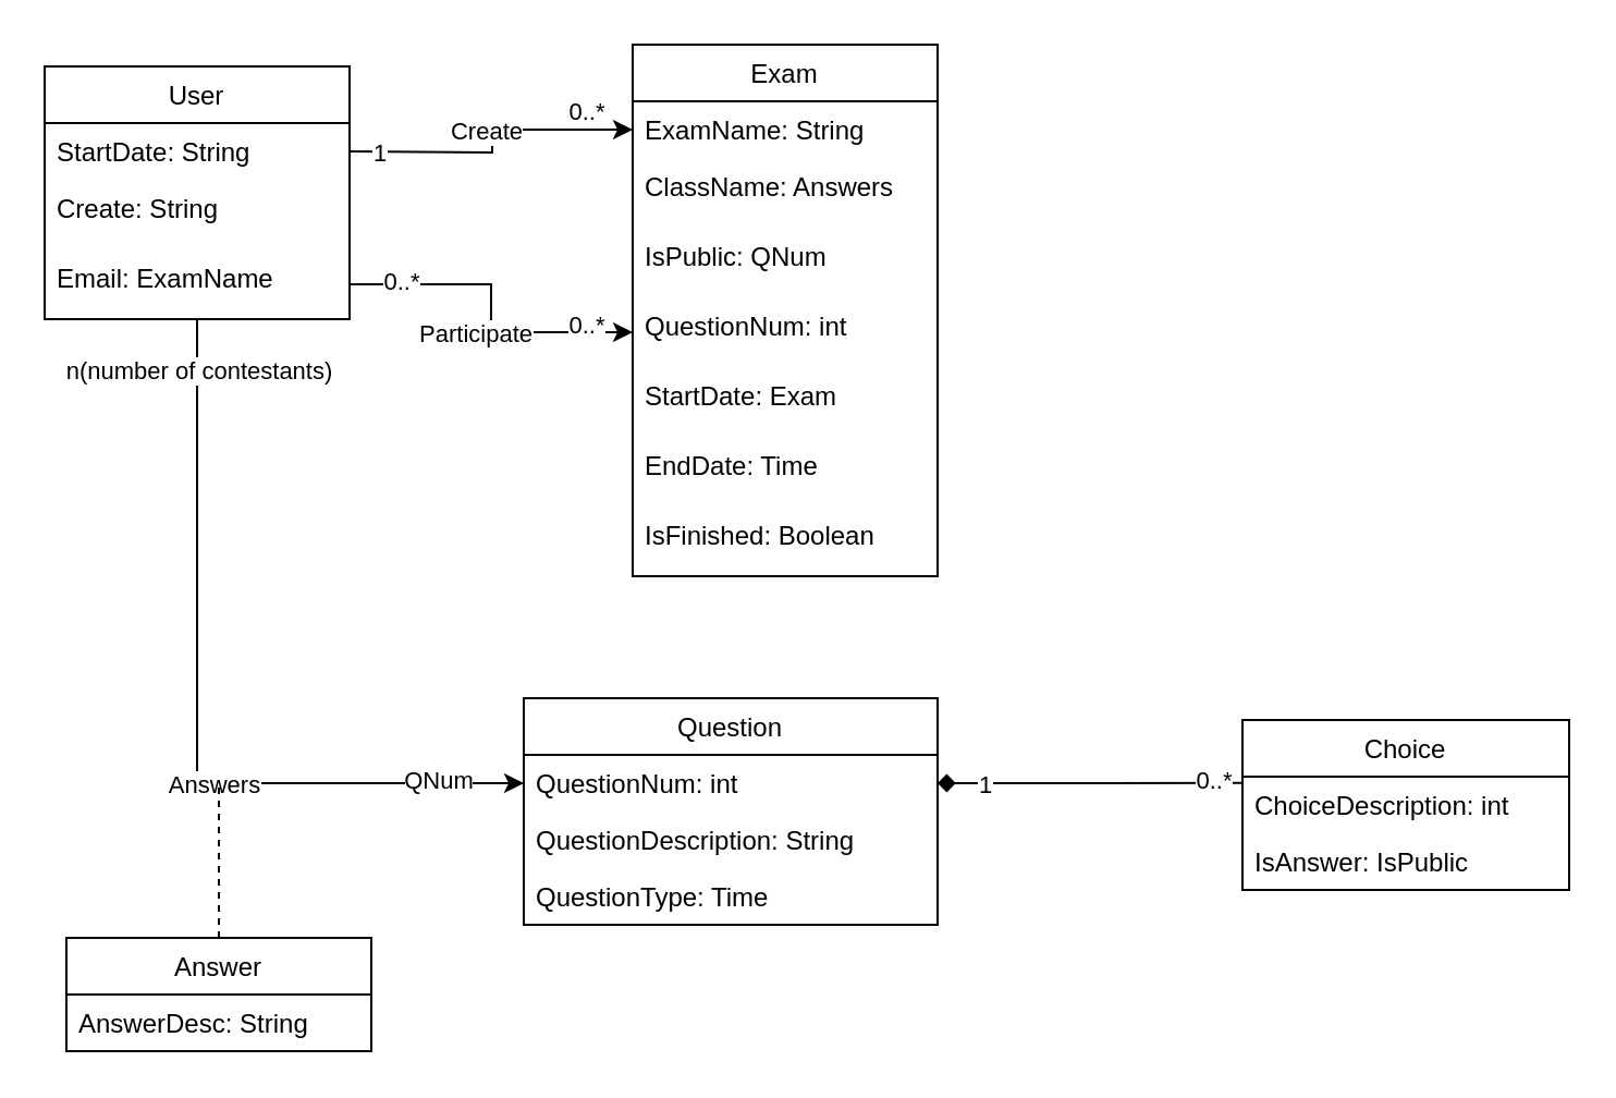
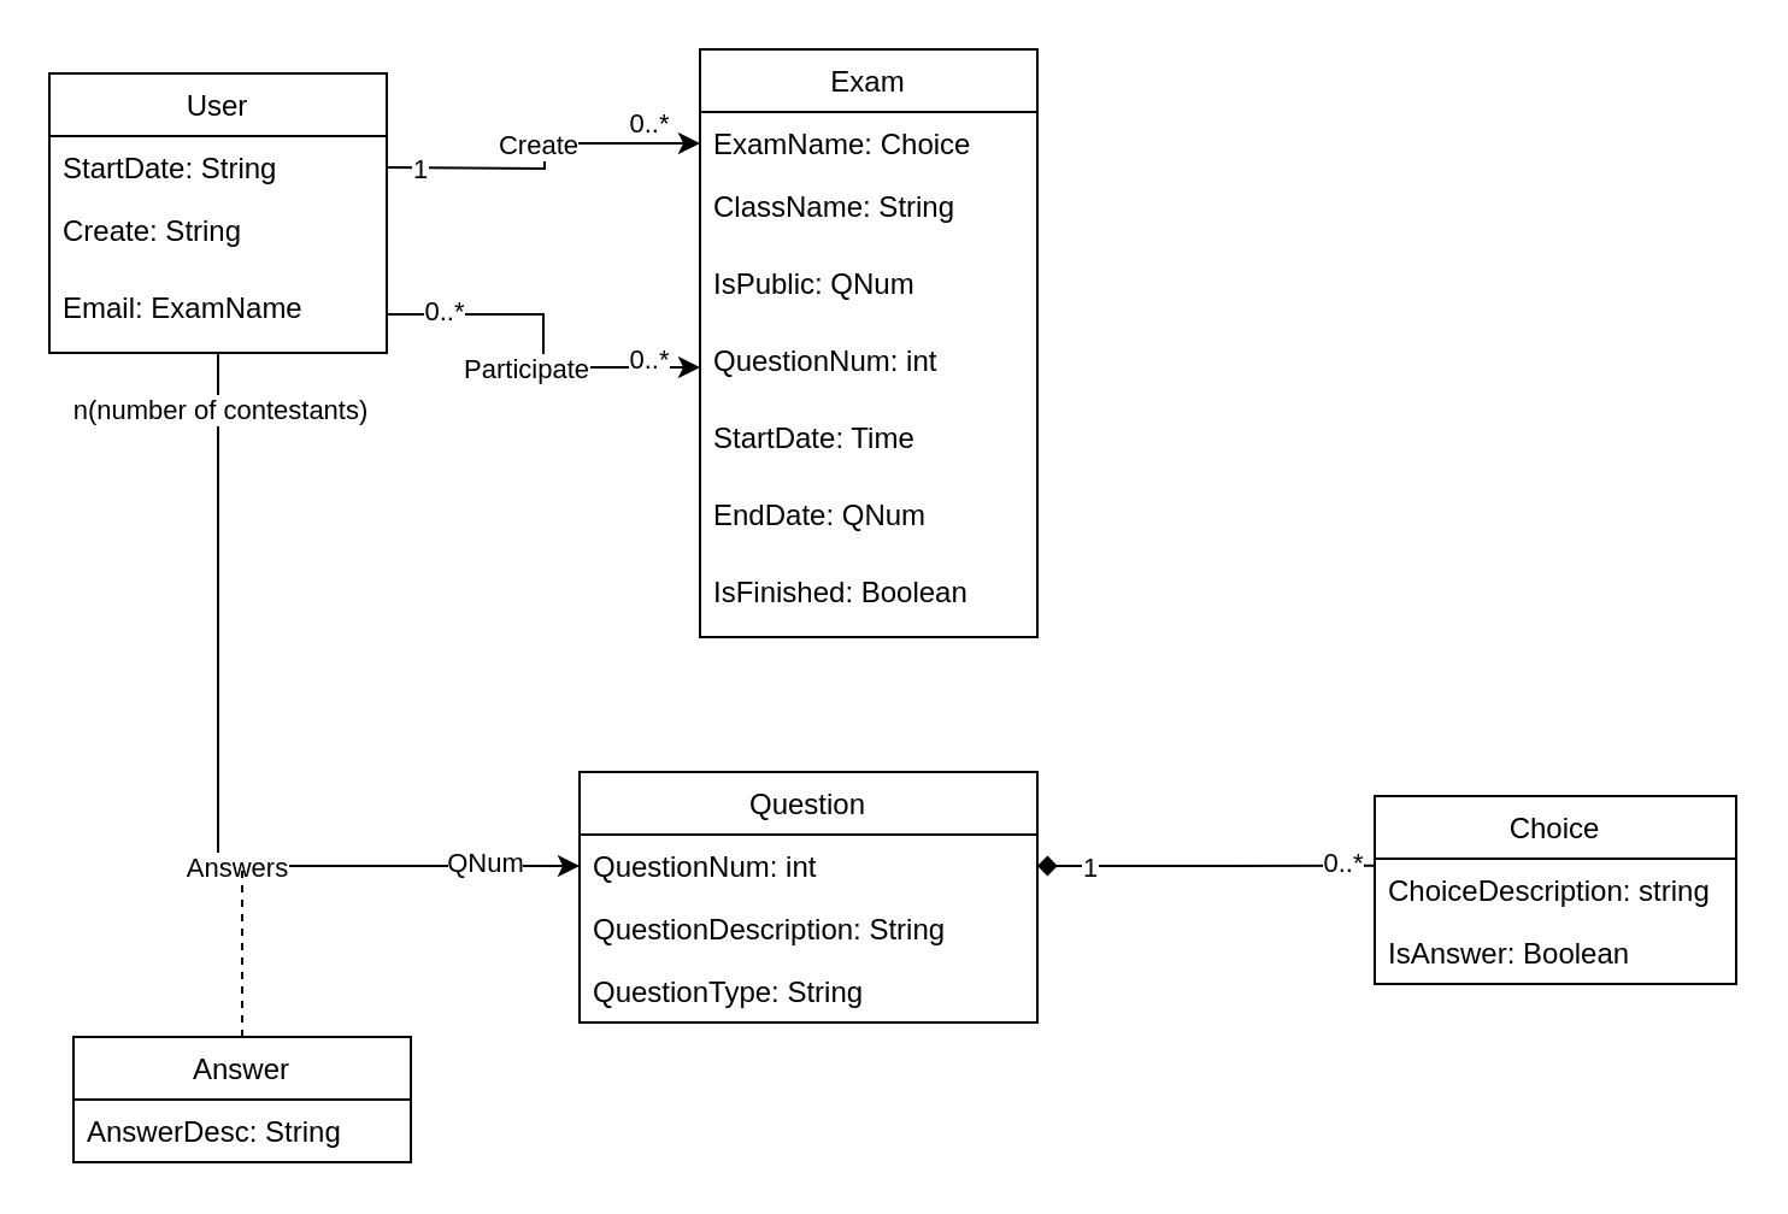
  <mxCell id="0" />
  <mxCell id="1" parent="0" />
  <mxCell id="2" style="edgeStyle=orthogonalEdgeStyle;rounded=0;orthogonalLoop=1;jettySize=auto;html=1;entryX=0;entryY=0.5;entryDx=0;entryDy=0;exitX=1;exitY=0.5;exitDx=0;exitDy=0;" parent="1" target="19" edge="1"><mxGeometry relative="1" as="geometry"><mxPoint x="160" y="69" as="sourcePoint" /><mxPoint x="255" y="69" as="targetPoint" /><Array as="points" /></mxGeometry></mxCell>
  <mxCell id="3" value="Create" style="edgeLabel;html=1;align=center;verticalAlign=middle;resizable=0;points=[];" parent="2" vertex="1" connectable="0"><mxGeometry x="0.257" y="1" relative="1" as="geometry"><mxPoint x="-15" y="1" as="offset" /></mxGeometry></mxCell>
  <mxCell id="4" value="0..*" style="edgeLabel;html=1;align=center;verticalAlign=middle;resizable=0;points=[];" parent="2" vertex="1" connectable="0"><mxGeometry x="0.718" y="2" relative="1" as="geometry"><mxPoint x="-2" y="-7" as="offset" /></mxGeometry></mxCell>
  <mxCell id="5" value="1" style="edgeLabel;html=1;align=center;verticalAlign=middle;resizable=0;points=[];" parent="2" vertex="1" connectable="0"><mxGeometry x="-0.798" relative="1" as="geometry"><mxPoint as="offset" /></mxGeometry></mxCell>
  <mxCell id="6" style="edgeStyle=orthogonalEdgeStyle;rounded=0;orthogonalLoop=1;jettySize=auto;html=1;entryX=0;entryY=0.5;entryDx=0;entryDy=0;exitX=1;exitY=0.5;exitDx=0;exitDy=0;" parent="1" source="17" target="22" edge="1"><mxGeometry relative="1" as="geometry"><mxPoint x="160" y="156" as="sourcePoint" /></mxGeometry></mxCell>
  <mxCell id="7" value="Participate" style="edgeLabel;html=1;align=center;verticalAlign=middle;resizable=0;points=[];" parent="6" vertex="1" connectable="0"><mxGeometry x="0.24" y="1" relative="1" as="geometry"><mxPoint x="-15" y="1" as="offset" /></mxGeometry></mxCell>
  <mxCell id="8" value="0..*" style="edgeLabel;html=1;align=center;verticalAlign=middle;resizable=0;points=[];" parent="6" vertex="1" connectable="0"><mxGeometry x="-0.703" y="2" relative="1" as="geometry"><mxPoint as="offset" /></mxGeometry></mxCell>
  <mxCell id="9" value="0..*" style="edgeLabel;html=1;align=center;verticalAlign=middle;resizable=0;points=[];" parent="6" vertex="1" connectable="0"><mxGeometry x="0.707" y="4" relative="1" as="geometry"><mxPoint as="offset" /></mxGeometry></mxCell>
  <mxCell id="10" style="edgeStyle=orthogonalEdgeStyle;rounded=0;orthogonalLoop=1;jettySize=auto;html=1;entryX=0;entryY=0.5;entryDx=0;entryDy=0;startArrow=none;startFill=0;endArrow=classic;endFill=1;" parent="1" source="14" target="27" edge="1"><mxGeometry relative="1" as="geometry" /></mxCell>
  <mxCell id="11" value="Answers" style="edgeLabel;html=1;align=center;verticalAlign=middle;resizable=0;points=[];" parent="10" vertex="1" connectable="0"><mxGeometry x="0.211" relative="1" as="geometry"><mxPoint as="offset" /></mxGeometry></mxCell>
  <mxCell id="12" value="n(number of contestants)" style="edgeLabel;html=1;align=center;verticalAlign=middle;resizable=0;points=[];" parent="10" vertex="1" connectable="0"><mxGeometry x="-0.872" relative="1" as="geometry"><mxPoint as="offset" /></mxGeometry></mxCell>
  <mxCell id="13" value="QNum" style="edgeLabel;html=1;align=center;verticalAlign=middle;resizable=0;points=[];" parent="10" vertex="1" connectable="0"><mxGeometry x="0.778" y="2" relative="1" as="geometry"><mxPoint as="offset" /></mxGeometry></mxCell>
  <mxCell id="14" value="User" style="swimlane;fontStyle=0;childLayout=stackLayout;horizontal=1;startSize=26;fillColor=none;horizontalStack=0;resizeParent=1;resizeParentMax=0;resizeLast=0;collapsible=1;marginBottom=0;" parent="1" vertex="1"><mxGeometry x="20" y="30" width="140" height="116" as="geometry"><mxRectangle x="120" y="70" width="60" height="26" as="alternateBounds" /></mxGeometry></mxCell>
  <mxCell id="15" value="StartDate: String" style="text;strokeColor=none;fillColor=none;align=left;verticalAlign=top;spacingLeft=4;spacingRight=4;overflow=hidden;rotatable=0;points=[[0,0.5],[1,0.5]];portConstraint=eastwest;" parent="14" vertex="1"><mxGeometry y="26" width="140" height="26" as="geometry" /></mxCell>
  <mxCell id="16" value="Create: String" style="text;strokeColor=none;fillColor=none;align=left;verticalAlign=top;spacingLeft=4;spacingRight=4;overflow=hidden;rotatable=0;points=[[0,0.5],[1,0.5]];portConstraint=eastwest;" parent="14" vertex="1"><mxGeometry y="52" width="140" height="32" as="geometry" /></mxCell>
  <mxCell id="17" value="Email: ExamName" style="text;strokeColor=none;fillColor=none;align=left;verticalAlign=top;spacingLeft=4;spacingRight=4;overflow=hidden;rotatable=0;points=[[0,0.5],[1,0.5]];portConstraint=eastwest;" parent="14" vertex="1"><mxGeometry y="84" width="140" height="32" as="geometry" /></mxCell>
  <mxCell id="18" value="Exam" style="swimlane;fontStyle=0;childLayout=stackLayout;horizontal=1;startSize=26;fillColor=none;horizontalStack=0;resizeParent=1;resizeParentMax=0;resizeLast=0;collapsible=1;marginBottom=0;" parent="1" vertex="1"><mxGeometry x="290" y="20" width="140" height="244" as="geometry"><mxRectangle x="120" y="70" width="60" height="26" as="alternateBounds" /></mxGeometry></mxCell>
- <mxCell id="19" value="ExamName: String" style="text;strokeColor=none;fillColor=none;align=left;verticalAlign=top;spacingLeft=4;spacingRight=4;overflow=hidden;rotatable=0;points=[[0,0.5],[1,0.5]];portConstraint=eastwest;" parent="18" vertex="1"><mxGeometry y="26" width="140" height="26" as="geometry" /></mxCell>
- <mxCell id="20" value="ClassName: Answers" style="text;strokeColor=none;fillColor=none;align=left;verticalAlign=top;spacingLeft=4;spacingRight=4;overflow=hidden;rotatable=0;points=[[0,0.5],[1,0.5]];portConstraint=eastwest;" parent="18" vertex="1"><mxGeometry y="52" width="140" height="32" as="geometry" /></mxCell>
+ <mxCell id="19" value="ExamName: Choice" style="text;strokeColor=none;fillColor=none;align=left;verticalAlign=top;spacingLeft=4;spacingRight=4;overflow=hidden;rotatable=0;points=[[0,0.5],[1,0.5]];portConstraint=eastwest;" parent="18" vertex="1"><mxGeometry y="26" width="140" height="26" as="geometry" /></mxCell>
+ <mxCell id="20" value="ClassName: String" style="text;strokeColor=none;fillColor=none;align=left;verticalAlign=top;spacingLeft=4;spacingRight=4;overflow=hidden;rotatable=0;points=[[0,0.5],[1,0.5]];portConstraint=eastwest;" parent="18" vertex="1"><mxGeometry y="52" width="140" height="32" as="geometry" /></mxCell>
  <mxCell id="21" value="IsPublic: QNum" style="text;strokeColor=none;fillColor=none;align=left;verticalAlign=top;spacingLeft=4;spacingRight=4;overflow=hidden;rotatable=0;points=[[0,0.5],[1,0.5]];portConstraint=eastwest;" parent="18" vertex="1"><mxGeometry y="84" width="140" height="32" as="geometry" /></mxCell>
  <mxCell id="22" value="QuestionNum: int" style="text;strokeColor=none;fillColor=none;align=left;verticalAlign=top;spacingLeft=4;spacingRight=4;overflow=hidden;rotatable=0;points=[[0,0.5],[1,0.5]];portConstraint=eastwest;" parent="18" vertex="1"><mxGeometry y="116" width="140" height="32" as="geometry" /></mxCell>
- <mxCell id="23" value="StartDate: Exam" style="text;strokeColor=none;fillColor=none;align=left;verticalAlign=top;spacingLeft=4;spacingRight=4;overflow=hidden;rotatable=0;points=[[0,0.5],[1,0.5]];portConstraint=eastwest;" parent="18" vertex="1"><mxGeometry y="148" width="140" height="32" as="geometry" /></mxCell>
- <mxCell id="24" value="EndDate: Time" style="text;strokeColor=none;fillColor=none;align=left;verticalAlign=top;spacingLeft=4;spacingRight=4;overflow=hidden;rotatable=0;points=[[0,0.5],[1,0.5]];portConstraint=eastwest;" parent="18" vertex="1"><mxGeometry y="180" width="140" height="32" as="geometry" /></mxCell>
+ <mxCell id="23" value="StartDate: Time" style="text;strokeColor=none;fillColor=none;align=left;verticalAlign=top;spacingLeft=4;spacingRight=4;overflow=hidden;rotatable=0;points=[[0,0.5],[1,0.5]];portConstraint=eastwest;" parent="18" vertex="1"><mxGeometry y="148" width="140" height="32" as="geometry" /></mxCell>
+ <mxCell id="24" value="EndDate: QNum" style="text;strokeColor=none;fillColor=none;align=left;verticalAlign=top;spacingLeft=4;spacingRight=4;overflow=hidden;rotatable=0;points=[[0,0.5],[1,0.5]];portConstraint=eastwest;" parent="18" vertex="1"><mxGeometry y="180" width="140" height="32" as="geometry" /></mxCell>
  <mxCell id="25" value="IsFinished: Boolean" style="text;strokeColor=none;fillColor=none;align=left;verticalAlign=top;spacingLeft=4;spacingRight=4;overflow=hidden;rotatable=0;points=[[0,0.5],[1,0.5]];portConstraint=eastwest;" parent="18" vertex="1"><mxGeometry y="212" width="140" height="32" as="geometry" /></mxCell>
  <mxCell id="26" value="Question" style="swimlane;fontStyle=0;childLayout=stackLayout;horizontal=1;startSize=26;fillColor=none;horizontalStack=0;resizeParent=1;resizeParentMax=0;resizeLast=0;collapsible=1;marginBottom=0;" parent="1" vertex="1"><mxGeometry x="240" y="320" width="190" height="104" as="geometry" /></mxCell>
  <mxCell id="27" value="QuestionNum: int" style="text;strokeColor=none;fillColor=none;align=left;verticalAlign=top;spacingLeft=4;spacingRight=4;overflow=hidden;rotatable=0;points=[[0,0.5],[1,0.5]];portConstraint=eastwest;" parent="26" vertex="1"><mxGeometry y="26" width="190" height="26" as="geometry" /></mxCell>
  <mxCell id="28" value="QuestionDescription: String" style="text;strokeColor=none;fillColor=none;align=left;verticalAlign=top;spacingLeft=4;spacingRight=4;overflow=hidden;rotatable=0;points=[[0,0.5],[1,0.5]];portConstraint=eastwest;" parent="26" vertex="1"><mxGeometry y="52" width="190" height="26" as="geometry" /></mxCell>
- <mxCell id="29" value="QuestionType: Time" style="text;strokeColor=none;fillColor=none;align=left;verticalAlign=top;spacingLeft=4;spacingRight=4;overflow=hidden;rotatable=0;points=[[0,0.5],[1,0.5]];portConstraint=eastwest;" parent="26" vertex="1"><mxGeometry y="78" width="190" height="26" as="geometry" /></mxCell>
+ <mxCell id="29" value="QuestionType: String" style="text;strokeColor=none;fillColor=none;align=left;verticalAlign=top;spacingLeft=4;spacingRight=4;overflow=hidden;rotatable=0;points=[[0,0.5],[1,0.5]];portConstraint=eastwest;" parent="26" vertex="1"><mxGeometry y="78" width="190" height="26" as="geometry" /></mxCell>
  <mxCell id="30" value="Choice" style="swimlane;fontStyle=0;childLayout=stackLayout;horizontal=1;startSize=26;fillColor=none;horizontalStack=0;resizeParent=1;resizeParentMax=0;resizeLast=0;collapsible=1;marginBottom=0;" parent="1" vertex="1"><mxGeometry x="570" y="330" width="150" height="78" as="geometry" /></mxCell>
- <mxCell id="31" value="ChoiceDescription: int" style="text;strokeColor=none;fillColor=none;align=left;verticalAlign=top;spacingLeft=4;spacingRight=4;overflow=hidden;rotatable=0;points=[[0,0.5],[1,0.5]];portConstraint=eastwest;" parent="30" vertex="1"><mxGeometry y="26" width="150" height="26" as="geometry" /></mxCell>
- <mxCell id="32" value="IsAnswer: IsPublic" style="text;strokeColor=none;fillColor=none;align=left;verticalAlign=top;spacingLeft=4;spacingRight=4;overflow=hidden;rotatable=0;points=[[0,0.5],[1,0.5]];portConstraint=eastwest;" parent="30" vertex="1"><mxGeometry y="52" width="150" height="26" as="geometry" /></mxCell>
+ <mxCell id="31" value="ChoiceDescription: string" style="text;strokeColor=none;fillColor=none;align=left;verticalAlign=top;spacingLeft=4;spacingRight=4;overflow=hidden;rotatable=0;points=[[0,0.5],[1,0.5]];portConstraint=eastwest;" parent="30" vertex="1"><mxGeometry y="26" width="150" height="26" as="geometry" /></mxCell>
+ <mxCell id="32" value="IsAnswer: Boolean" style="text;strokeColor=none;fillColor=none;align=left;verticalAlign=top;spacingLeft=4;spacingRight=4;overflow=hidden;rotatable=0;points=[[0,0.5],[1,0.5]];portConstraint=eastwest;" parent="30" vertex="1"><mxGeometry y="52" width="150" height="26" as="geometry" /></mxCell>
  <mxCell id="33" style="edgeStyle=orthogonalEdgeStyle;rounded=0;orthogonalLoop=1;jettySize=auto;html=1;entryX=-0.002;entryY=0.109;entryDx=0;entryDy=0;entryPerimeter=0;startArrow=diamond;startFill=1;endArrow=none;endFill=0;" parent="1" source="27" target="31" edge="1"><mxGeometry relative="1" as="geometry" /></mxCell>
  <mxCell id="34" value="0..*" style="edgeLabel;html=1;align=center;verticalAlign=middle;resizable=0;points=[];" parent="33" vertex="1" connectable="0"><mxGeometry x="0.811" y="1" relative="1" as="geometry"><mxPoint as="offset" /></mxGeometry></mxCell>
  <mxCell id="35" value="1" style="edgeLabel;html=1;align=center;verticalAlign=middle;resizable=0;points=[];" parent="33" vertex="1" connectable="0"><mxGeometry x="-0.695" relative="1" as="geometry"><mxPoint as="offset" /></mxGeometry></mxCell>
  <mxCell id="36" style="edgeStyle=orthogonalEdgeStyle;rounded=0;orthogonalLoop=1;jettySize=auto;html=1;startArrow=none;startFill=0;endArrow=none;endFill=0;dashed=1;" parent="1" source="37" edge="1"><mxGeometry relative="1" as="geometry"><mxPoint x="100" y="360" as="targetPoint" /></mxGeometry></mxCell>
  <mxCell id="37" value="Answer" style="swimlane;fontStyle=0;childLayout=stackLayout;horizontal=1;startSize=26;fillColor=none;horizontalStack=0;resizeParent=1;resizeParentMax=0;resizeLast=0;collapsible=1;marginBottom=0;" parent="1" vertex="1"><mxGeometry x="30" y="430" width="140" height="52" as="geometry" /></mxCell>
  <mxCell id="38" value="AnswerDesc: String" style="text;strokeColor=none;fillColor=none;align=left;verticalAlign=top;spacingLeft=4;spacingRight=4;overflow=hidden;rotatable=0;points=[[0,0.5],[1,0.5]];portConstraint=eastwest;" parent="37" vertex="1"><mxGeometry y="26" width="140" height="26" as="geometry" /></mxCell>
